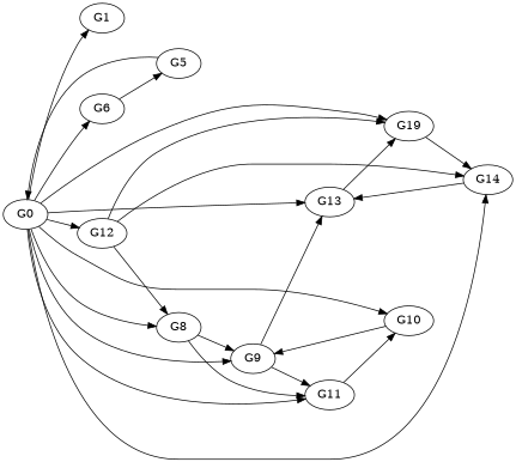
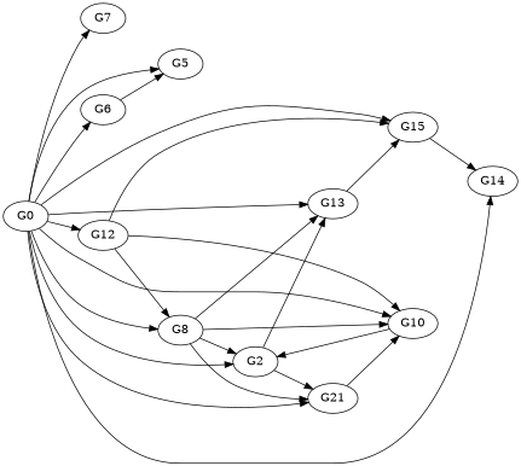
  digraph {
    rankdir=LR
    G0
-   G1
+   G1 [label=G7]
    G5
    G6
    G8
-   G9
+   G9 [label=G2]
    G10
-   G11
+   G11 [label=G21]
    G12
    G13
    G14
-   G15 [label=G19]
+   G15
    G0 -> G1
-   G5 -> G0
+   G0 -> G5
    G0 -> G6
    G0 -> G8
    G0 -> G9
    G0 -> G10
    G0 -> G11
    G0 -> G12
    G0 -> G13
    G0 -> G14
    G0 -> G15
    G6 -> G5
    G8 -> G9
+   G8 -> G10
    G8 -> G11
    G9 -> G11
    G9 -> G13
    G10 -> G9
    G11 -> G10
    G12 -> G8
-   G12 -> G14
+   G12 -> G10
    G12 -> G15
    G13 -> G15
-   G14 -> G13
+   G8 -> G13
    G15 -> G14
  }
